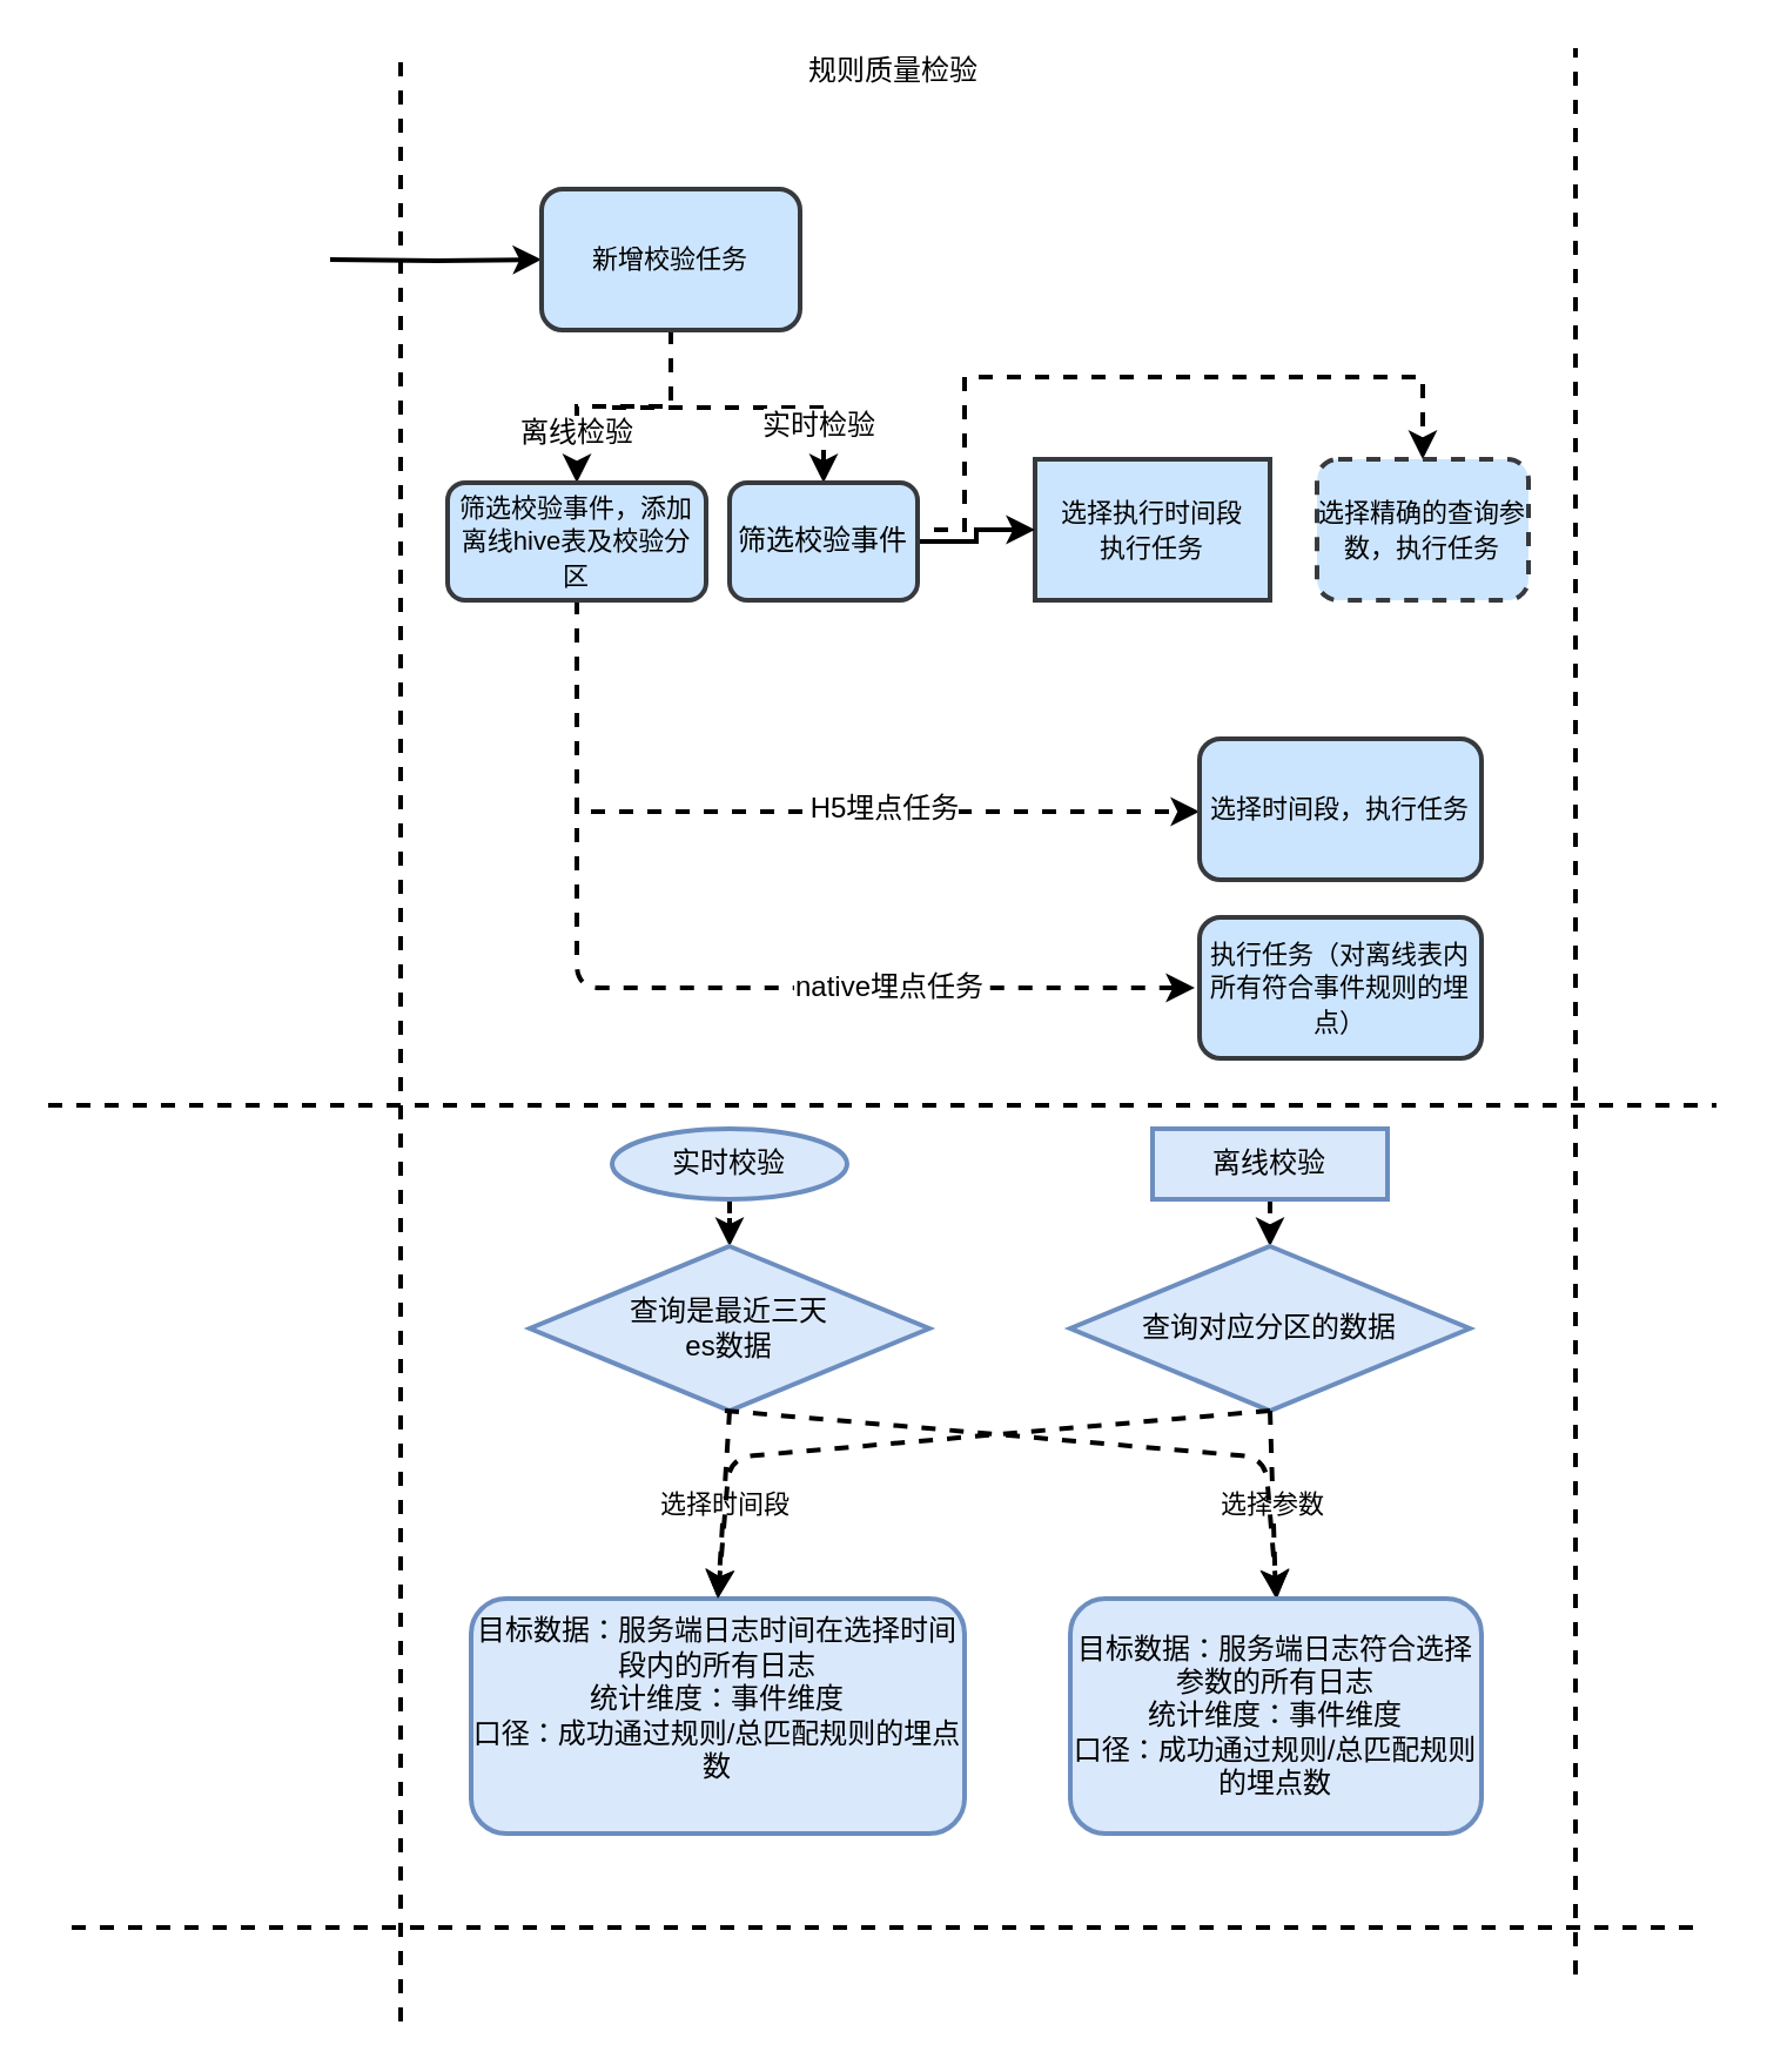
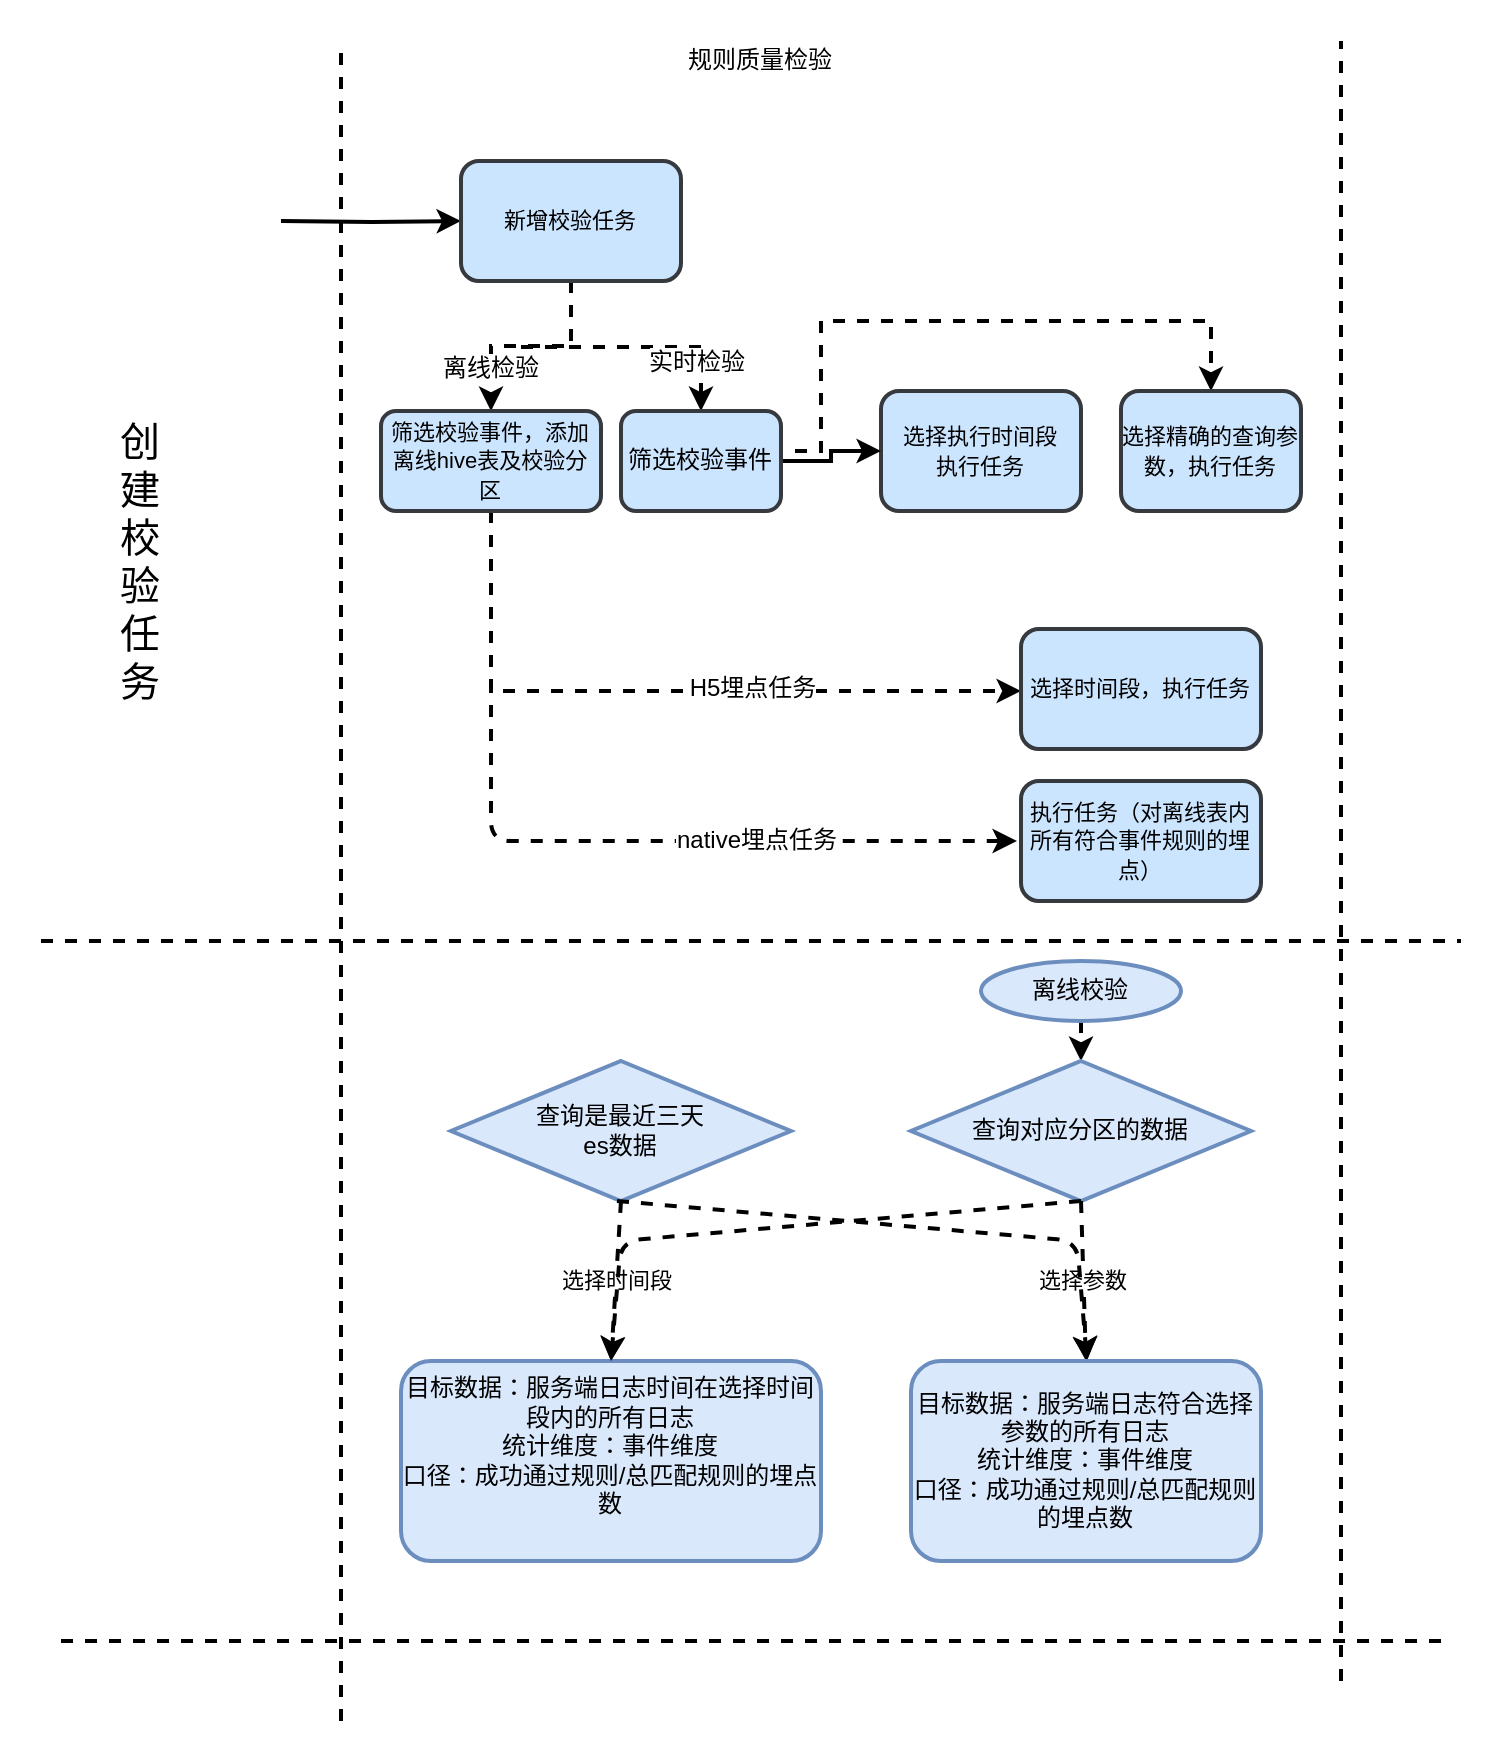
  <mxCell id="0" />
  <mxCell id="1" parent="0" />
  <mxCell id="2" value="规则质量检验" style="text;html=1;strokeColor=none;fillColor=none;align=center;verticalAlign=middle;whiteSpace=wrap;rounded=0;" vertex="1" parent="1"><mxGeometry x="330" y="20" width="100" height="20" as="geometry" /></mxCell>
  <mxCell id="3" value="" style="edgeStyle=orthogonalEdgeStyle;rounded=0;orthogonalLoop=1;jettySize=auto;html=1;strokeWidth=2;entryX=0;entryY=0.5;entryDx=0;entryDy=0;" edge="1" parent="1" target="6"><mxGeometry relative="1" as="geometry"><mxPoint x="140" y="110" as="sourcePoint" /><mxPoint x="189.667" y="109.667" as="targetPoint" /><Array as="points" /></mxGeometry></mxCell>
  <mxCell id="4" value="" style="edgeStyle=orthogonalEdgeStyle;rounded=0;orthogonalLoop=1;jettySize=auto;html=1;strokeWidth=2;dashed=1;" edge="1" parent="1" source="6" target="12"><mxGeometry relative="1" as="geometry" /></mxCell>
  <mxCell id="5" value="离线检验" style="text;html=1;align=center;verticalAlign=middle;resizable=0;points=[];;labelBackgroundColor=#ffffff;" vertex="1" connectable="0" parent="4"><mxGeometry x="0.583" y="-1" relative="1" as="geometry"><mxPoint as="offset" /></mxGeometry></mxCell>
  <mxCell id="6" value="&lt;span style=&quot;font-size: 11px&quot;&gt;新增校验任务&lt;/span&gt;" style="rounded=1;whiteSpace=wrap;html=1;strokeWidth=2;fillColor=#cce5ff;strokeColor=#36393d;" vertex="1" parent="1"><mxGeometry x="230" y="80" width="110" height="60" as="geometry" /></mxCell>
  <mxCell id="7" value="" style="edgeStyle=orthogonalEdgeStyle;rounded=0;orthogonalLoop=1;jettySize=auto;html=1;strokeWidth=2;exitX=1;exitY=0.5;exitDx=0;exitDy=0;dashed=1;entryX=0.5;entryY=0;entryDx=0;entryDy=0;" edge="1" parent="1" source="19" target="9"><mxGeometry relative="1" as="geometry"><mxPoint x="450" y="160" as="sourcePoint" /><Array as="points"><mxPoint x="410" y="225" /><mxPoint x="410" y="160" /><mxPoint x="605" y="160" /></Array></mxGeometry></mxCell>
- <mxCell id="8" value="&lt;span style=&quot;font-size: 11px&quot;&gt;选择执行时间段&lt;br&gt;执行任务&lt;/span&gt;" style="whiteSpace=wrap;html=1;strokeWidth=2;fillColor=#cce5ff;strokeColor=#36393d;rounded=0;" vertex="1" parent="1"><mxGeometry x="440" y="195" width="100" height="60" as="geometry" /></mxCell>
- <mxCell id="9" value="&lt;span style=&quot;font-size: 11px&quot;&gt;选择精确的查询参数，执行任务&lt;/span&gt;" style="rounded=1;whiteSpace=wrap;html=1;strokeWidth=2;fillColor=#cce5ff;strokeColor=#36393d;dashed=1;" vertex="1" parent="1"><mxGeometry x="560" y="195" width="90" height="60" as="geometry" /></mxCell>
+ <mxCell id="8" value="&lt;span style=&quot;font-size: 11px&quot;&gt;选择执行时间段&lt;br&gt;执行任务&lt;/span&gt;" style="rounded=1;whiteSpace=wrap;html=1;strokeWidth=2;fillColor=#cce5ff;strokeColor=#36393d;" vertex="1" parent="1"><mxGeometry x="440" y="195" width="100" height="60" as="geometry" /></mxCell>
+ <mxCell id="9" value="&lt;span style=&quot;font-size: 11px&quot;&gt;选择精确的查询参数，执行任务&lt;/span&gt;" style="rounded=1;whiteSpace=wrap;html=1;strokeWidth=2;fillColor=#cce5ff;strokeColor=#36393d;" vertex="1" parent="1"><mxGeometry x="560" y="195" width="90" height="60" as="geometry" /></mxCell>
  <mxCell id="10" value="" style="edgeStyle=orthogonalEdgeStyle;rounded=0;orthogonalLoop=1;jettySize=auto;html=1;dashed=1;strokeWidth=2;" edge="1" parent="1" source="12" target="13"><mxGeometry relative="1" as="geometry"><Array as="points"><mxPoint x="245" y="345" /></Array></mxGeometry></mxCell>
  <mxCell id="11" value="H5埋点任务" style="text;html=1;align=center;verticalAlign=middle;resizable=0;points=[];;labelBackgroundColor=#ffffff;" vertex="1" connectable="0" parent="10"><mxGeometry x="0.239" y="2" relative="1" as="geometry"><mxPoint as="offset" /></mxGeometry></mxCell>
  <mxCell id="12" value="&lt;span style=&quot;font-size: 11px&quot;&gt;筛选校验事件，添加离线hive表及校验分区&lt;/span&gt;" style="rounded=1;whiteSpace=wrap;html=1;strokeWidth=2;fillColor=#cce5ff;strokeColor=#36393d;" vertex="1" parent="1"><mxGeometry x="190" y="205" width="110" height="50" as="geometry" /></mxCell>
  <mxCell id="13" value="&lt;span style=&quot;font-size: 11px&quot;&gt;选择时间段，执行任务&lt;br&gt;&lt;/span&gt;" style="rounded=1;whiteSpace=wrap;html=1;strokeWidth=2;fillColor=#cce5ff;strokeColor=#36393d;" vertex="1" parent="1"><mxGeometry x="510" y="314" width="120" height="60" as="geometry" /></mxCell>
  <mxCell id="14" value="" style="endArrow=none;html=1;strokeWidth=2;dashed=1;" edge="1" parent="1"><mxGeometry width="50" height="50" relative="1" as="geometry"><mxPoint x="170" y="860" as="sourcePoint" /><mxPoint x="170" y="20" as="targetPoint" /></mxGeometry></mxCell>
  <mxCell id="15" value="" style="endArrow=none;html=1;strokeWidth=2;dashed=1;" edge="1" parent="1"><mxGeometry width="50" height="50" relative="1" as="geometry"><mxPoint x="670" y="840" as="sourcePoint" /><mxPoint x="670" y="20" as="targetPoint" /></mxGeometry></mxCell>
  <mxCell id="16" value="" style="endArrow=classic;html=1;dashed=1;strokeWidth=2;rounded=0;" edge="1" parent="1"><mxGeometry width="50" height="50" relative="1" as="geometry"><mxPoint x="260" y="173" as="sourcePoint" /><mxPoint x="350" y="205" as="targetPoint" /><Array as="points"><mxPoint x="350" y="173" /></Array></mxGeometry></mxCell>
  <mxCell id="17" value="实时检验" style="text;html=1;align=center;verticalAlign=middle;resizable=0;points=[];;labelBackgroundColor=#ffffff;" vertex="1" connectable="0" parent="16"><mxGeometry x="0.582" y="-3" relative="1" as="geometry"><mxPoint as="offset" /></mxGeometry></mxCell>
  <mxCell id="18" value="" style="edgeStyle=orthogonalEdgeStyle;rounded=0;orthogonalLoop=1;jettySize=auto;html=1;strokeWidth=2;dashed=0;" edge="1" parent="1" source="19" target="8"><mxGeometry relative="1" as="geometry" /></mxCell>
  <mxCell id="19" value="筛选校验事件" style="rounded=1;whiteSpace=wrap;html=1;strokeWidth=2;fillColor=#cce5ff;strokeColor=#36393d;" vertex="1" parent="1"><mxGeometry x="310" y="205" width="80" height="50" as="geometry" /></mxCell>
  <mxCell id="20" value="" style="endArrow=classic;html=1;dashed=1;strokeWidth=2;" edge="1" parent="1"><mxGeometry width="50" height="50" relative="1" as="geometry"><mxPoint x="245" y="340" as="sourcePoint" /><mxPoint x="508" y="420" as="targetPoint" /><Array as="points"><mxPoint x="245" y="420" /></Array></mxGeometry></mxCell>
  <mxCell id="21" value="native埋点任务" style="text;html=1;align=center;verticalAlign=middle;resizable=0;points=[];;labelBackgroundColor=#ffffff;" vertex="1" connectable="0" parent="20"><mxGeometry x="0.236" y="1" relative="1" as="geometry"><mxPoint as="offset" /></mxGeometry></mxCell>
  <mxCell id="22" value="&lt;span style=&quot;font-size: 11px&quot;&gt;执行任务（对离线表内所有符合事件规则的埋点）&lt;br&gt;&lt;/span&gt;" style="rounded=1;whiteSpace=wrap;html=1;strokeWidth=2;fillColor=#cce5ff;strokeColor=#36393d;" vertex="1" parent="1"><mxGeometry x="510" y="390" width="120" height="60" as="geometry" /></mxCell>
  <mxCell id="23" value="" style="endArrow=none;dashed=1;html=1;strokeWidth=2;" edge="1" parent="1"><mxGeometry width="50" height="50" relative="1" as="geometry"><mxPoint x="20" y="470" as="sourcePoint" /><mxPoint x="730" y="470" as="targetPoint" /><Array as="points"><mxPoint x="90" y="470" /></Array></mxGeometry></mxCell>
+ <mxCell id="24" value="&lt;font style=&quot;font-size: 20px&quot;&gt;创建校验任务&lt;/font&gt;" style="text;html=1;strokeColor=none;fillColor=none;align=center;verticalAlign=middle;whiteSpace=wrap;rounded=0;" vertex="1" parent="1"><mxGeometry x="50" y="180" width="40" height="200" as="geometry" /></mxCell>
  <mxCell id="25" value="" style="endArrow=none;dashed=1;html=1;strokeWidth=2;" edge="1" parent="1"><mxGeometry width="50" height="50" relative="1" as="geometry"><mxPoint x="30" y="820" as="sourcePoint" /><mxPoint x="720" y="820" as="targetPoint" /></mxGeometry></mxCell>
- <mxCell id="26" value="" style="edgeStyle=orthogonalEdgeStyle;rounded=0;orthogonalLoop=1;jettySize=auto;html=1;dashed=1;strokeWidth=2;entryX=0.5;entryY=0;entryDx=0;entryDy=0;" edge="1" parent="1" source="27" target="30"><mxGeometry relative="1" as="geometry"><mxPoint x="270" y="530" as="targetPoint" /></mxGeometry></mxCell>
- <mxCell id="27" value="实时校验" style="ellipse;whiteSpace=wrap;html=1;strokeWidth=2;fillColor=#dae8fc;strokeColor=#6c8ebf;" vertex="1" parent="1"><mxGeometry x="260" y="480" width="100" height="30" as="geometry" /></mxCell>
  <mxCell id="28" value="" style="edgeStyle=orthogonalEdgeStyle;rounded=0;orthogonalLoop=1;jettySize=auto;html=1;dashed=1;strokeWidth=2;" edge="1" parent="1" source="29"><mxGeometry relative="1" as="geometry"><mxPoint x="540" y="530" as="targetPoint" /></mxGeometry></mxCell>
- <mxCell id="29" value="离线校验" style="whiteSpace=wrap;html=1;strokeWidth=2;fillColor=#dae8fc;strokeColor=#6c8ebf;rounded=0;" vertex="1" parent="1"><mxGeometry x="490" y="480" width="100" height="30" as="geometry" /></mxCell>
+ <mxCell id="29" value="离线校验" style="ellipse;whiteSpace=wrap;html=1;strokeWidth=2;fillColor=#dae8fc;strokeColor=#6c8ebf;" vertex="1" parent="1"><mxGeometry x="490" y="480" width="100" height="30" as="geometry" /></mxCell>
  <mxCell id="30" value="查询是最近三天&lt;br&gt;es数据" style="rhombus;whiteSpace=wrap;html=1;strokeWidth=2;fillColor=#dae8fc;strokeColor=#6c8ebf;" vertex="1" parent="1"><mxGeometry x="225" y="530" width="170" height="70" as="geometry" /></mxCell>
  <mxCell id="31" value="查询对应分区的数据" style="rhombus;whiteSpace=wrap;html=1;strokeWidth=2;fillColor=#dae8fc;strokeColor=#6c8ebf;" vertex="1" parent="1"><mxGeometry x="455" y="530" width="170" height="70" as="geometry" /></mxCell>
  <mxCell id="32" value="选择时间段" style="endArrow=classic;html=1;dashed=1;strokeWidth=2;entryX=0.5;entryY=0;entryDx=0;entryDy=0;exitX=0.5;exitY=1;exitDx=0;exitDy=0;" edge="1" parent="1" source="30" target="34"><mxGeometry width="50" height="50" relative="1" as="geometry"><mxPoint x="270" y="600" as="sourcePoint" /><mxPoint x="260" y="660" as="targetPoint" /></mxGeometry></mxCell>
  <mxCell id="33" value="选择参数" style="endArrow=classic;html=1;dashed=1;strokeWidth=2;entryX=0.5;entryY=0;entryDx=0;entryDy=0;" edge="1" parent="1" target="37"><mxGeometry width="50" height="50" relative="1" as="geometry"><mxPoint x="540" y="600" as="sourcePoint" /><mxPoint x="610" y="660" as="targetPoint" /></mxGeometry></mxCell>
  <mxCell id="34" value="目标数据：服务端日志时间在选择时间段内的所有日志&lt;br&gt;统计维度：事件维度&lt;br&gt;口径：成功通过规则/总匹配规则的埋点数&lt;br&gt;&lt;br&gt;" style="rounded=1;whiteSpace=wrap;html=1;strokeWidth=2;fillColor=#dae8fc;strokeColor=#6c8ebf;" vertex="1" parent="1"><mxGeometry x="200" y="680" width="210" height="100" as="geometry" /></mxCell>
  <mxCell id="35" value="" style="endArrow=classic;html=1;dashed=1;strokeWidth=2;entryX=0.5;entryY=0;entryDx=0;entryDy=0;" edge="1" parent="1" target="34"><mxGeometry width="50" height="50" relative="1" as="geometry"><mxPoint x="540" y="600" as="sourcePoint" /><mxPoint x="475" y="660" as="targetPoint" /><Array as="points"><mxPoint x="310" y="620" /></Array></mxGeometry></mxCell>
  <mxCell id="36" value="" style="endArrow=classic;html=1;dashed=1;strokeWidth=2;exitX=0.5;exitY=1;exitDx=0;exitDy=0;" edge="1" parent="1"><mxGeometry width="50" height="50" relative="1" as="geometry"><mxPoint x="308" y="600" as="sourcePoint" /><mxPoint x="543" y="680" as="targetPoint" /><Array as="points"><mxPoint x="538" y="620" /></Array></mxGeometry></mxCell>
  <mxCell id="37" value="&lt;span style=&quot;white-space: normal&quot;&gt;目标数据：服务端日志符合选择参数的所有日志&lt;/span&gt;&lt;br style=&quot;white-space: normal&quot;&gt;&lt;span style=&quot;white-space: normal&quot;&gt;统计维度：事件维度&lt;/span&gt;&lt;br style=&quot;white-space: normal&quot;&gt;&lt;span style=&quot;white-space: normal&quot;&gt;口径：成功通过规则/总匹配规则的埋点数&lt;/span&gt;" style="rounded=1;whiteSpace=wrap;html=1;strokeWidth=2;fillColor=#dae8fc;strokeColor=#6c8ebf;" vertex="1" parent="1"><mxGeometry x="455" y="680" width="175" height="100" as="geometry" /></mxCell>
